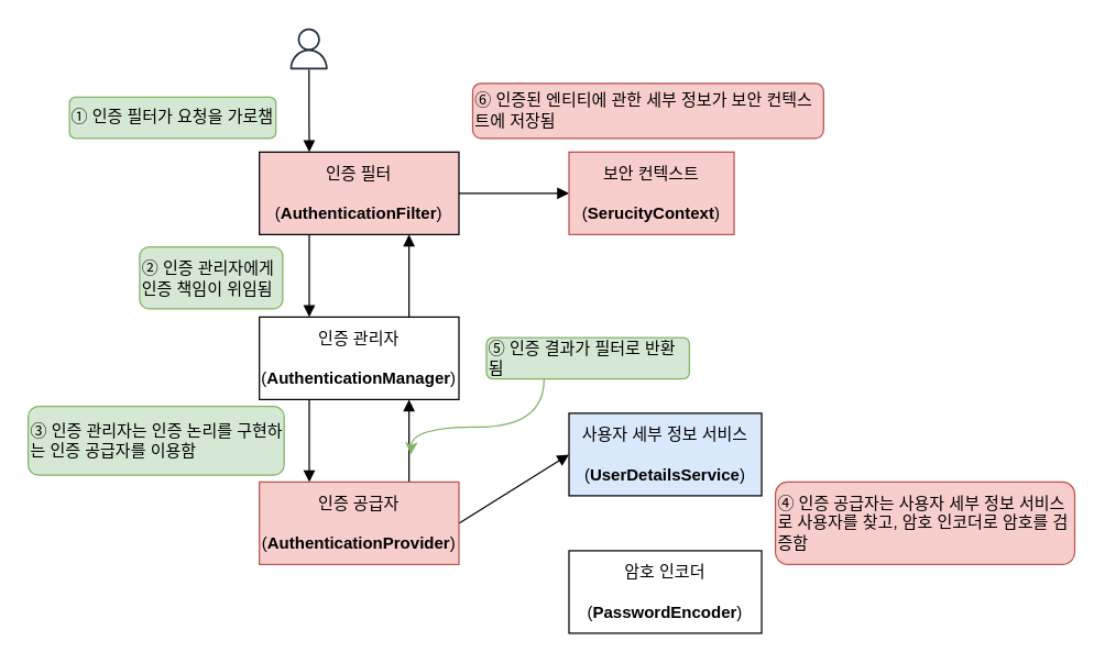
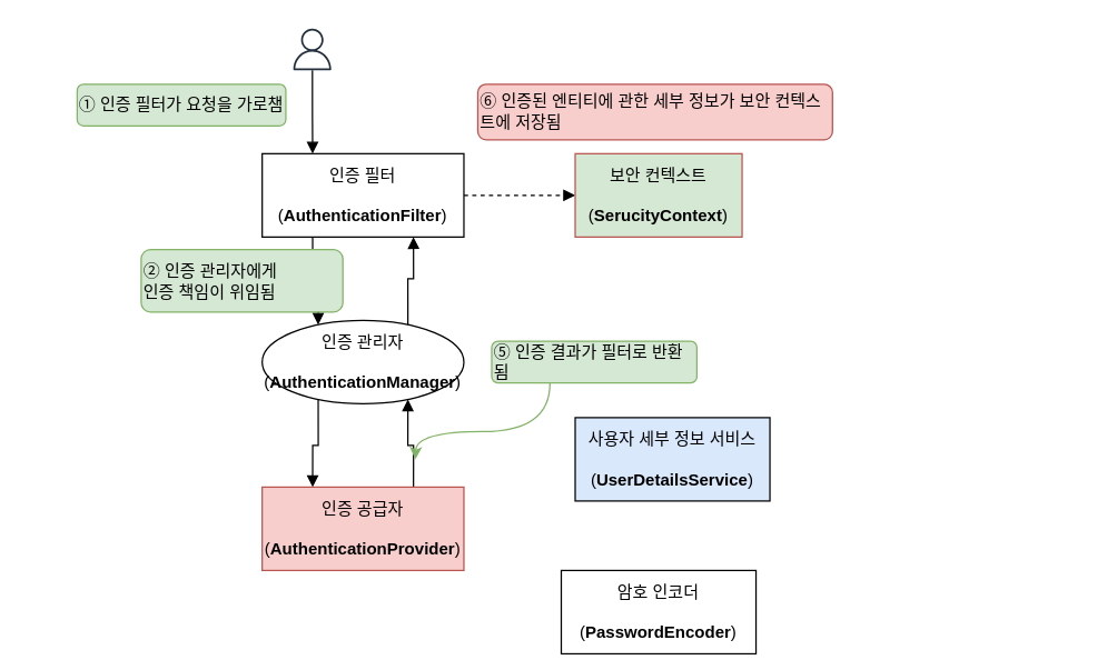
  <mxCell id="0" />
  <mxCell id="1" parent="0" />
  <mxCell id="2" style="edgeStyle=orthogonalEdgeStyle;rounded=0;orthogonalLoop=1;jettySize=auto;html=1;entryX=0.25;entryY=0;entryDx=0;entryDy=0;endArrow=block;endFill=1;" edge="1" parent="1" source="3" target="6"><mxGeometry relative="1" as="geometry" /></mxCell>
  <mxCell id="3" value="" style="sketch=0;outlineConnect=0;fontColor=#232F3E;gradientColor=none;fillColor=#232F3D;strokeColor=none;dashed=0;verticalLabelPosition=bottom;verticalAlign=top;align=center;html=1;fontSize=12;fontStyle=0;aspect=fixed;pointerEvents=1;shape=mxgraph.aws4.user;" vertex="1" parent="1"><mxGeometry x="209" y="20" width="30" height="30" as="geometry" /></mxCell>
  <mxCell id="4" style="edgeStyle=orthogonalEdgeStyle;rounded=0;orthogonalLoop=1;jettySize=auto;html=1;exitX=0.25;exitY=1;exitDx=0;exitDy=0;entryX=0.25;entryY=0;entryDx=0;entryDy=0;endArrow=block;endFill=1;" edge="1" parent="1" source="6" target="9"><mxGeometry relative="1" as="geometry" /></mxCell>
- <mxCell id="5" style="edgeStyle=orthogonalEdgeStyle;rounded=0;orthogonalLoop=1;jettySize=auto;html=1;exitX=1;exitY=0.5;exitDx=0;exitDy=0;entryX=0;entryY=0.5;entryDx=0;entryDy=0;endArrow=block;endFill=1;" edge="1" parent="1" source="6" target="13"><mxGeometry relative="1" as="geometry" /></mxCell>
- <mxCell id="6" value="인증 필터&lt;br&gt;&lt;br&gt;(&lt;b&gt;AuthenticationFilter&lt;/b&gt;)" style="rounded=0;whiteSpace=wrap;html=1;fillColor=#f8cecc;" vertex="1" parent="1"><mxGeometry x="188" y="110" width="145" height="60" as="geometry" /></mxCell>
+ <mxCell id="5" style="edgeStyle=orthogonalEdgeStyle;rounded=0;orthogonalLoop=1;jettySize=auto;html=1;exitX=1;exitY=0.5;exitDx=0;exitDy=0;entryX=0;entryY=0.5;entryDx=0;entryDy=0;endArrow=block;endFill=1;dashed=1;" edge="1" parent="1" source="6" target="13"><mxGeometry relative="1" as="geometry" /></mxCell>
+ <mxCell id="6" value="인증 필터&lt;br&gt;&lt;br&gt;(&lt;b&gt;AuthenticationFilter&lt;/b&gt;)" style="rounded=0;whiteSpace=wrap;html=1;" vertex="1" parent="1"><mxGeometry x="188" y="110" width="145" height="60" as="geometry" /></mxCell>
  <mxCell id="7" style="edgeStyle=orthogonalEdgeStyle;rounded=0;orthogonalLoop=1;jettySize=auto;html=1;exitX=0.25;exitY=1;exitDx=0;exitDy=0;entryX=0.25;entryY=0;entryDx=0;entryDy=0;endArrow=block;endFill=1;" edge="1" parent="1" source="9" target="12"><mxGeometry relative="1" as="geometry" /></mxCell>
  <mxCell id="8" style="edgeStyle=orthogonalEdgeStyle;rounded=0;orthogonalLoop=1;jettySize=auto;html=1;exitX=0.75;exitY=0;exitDx=0;exitDy=0;entryX=0.75;entryY=1;entryDx=0;entryDy=0;endArrow=block;endFill=1;" edge="1" parent="1" source="9" target="6"><mxGeometry relative="1" as="geometry" /></mxCell>
- <mxCell id="9" value="인증 관리자&lt;br&gt;&lt;br&gt;(&lt;b&gt;AuthenticationManager&lt;/b&gt;)" style="rounded=0;whiteSpace=wrap;html=1;" vertex="1" parent="1"><mxGeometry x="188" y="230" width="145" height="60" as="geometry" /></mxCell>
+ <mxCell id="9" value="인증 관리자&lt;br&gt;&lt;br&gt;(&lt;b&gt;AuthenticationManager&lt;/b&gt;)" style="ellipse;whiteSpace=wrap;html=1;" vertex="1" parent="1"><mxGeometry x="188" y="230" width="145" height="60" as="geometry" /></mxCell>
  <mxCell id="10" style="edgeStyle=orthogonalEdgeStyle;rounded=0;orthogonalLoop=1;jettySize=auto;html=1;exitX=0.75;exitY=0;exitDx=0;exitDy=0;entryX=0.75;entryY=1;entryDx=0;entryDy=0;endArrow=block;endFill=1;" edge="1" parent="1" source="12" target="9"><mxGeometry relative="1" as="geometry" /></mxCell>
- <mxCell id="11" style="rounded=0;orthogonalLoop=1;jettySize=auto;html=1;exitX=1;exitY=0.5;exitDx=0;exitDy=0;entryX=0;entryY=0.5;entryDx=0;entryDy=0;endArrow=block;endFill=1;" edge="1" parent="1" source="12" target="14"><mxGeometry relative="1" as="geometry" /></mxCell>
  <mxCell id="12" value="인증 공급자&lt;br&gt;&lt;br&gt;(&lt;b&gt;AuthenticationProvider&lt;/b&gt;)" style="rounded=0;whiteSpace=wrap;html=1;fillColor=#f8cecc;strokeColor=#b85450;" vertex="1" parent="1"><mxGeometry x="188" y="350" width="145" height="60" as="geometry" /></mxCell>
- <mxCell id="13" value="보안 컨텍스트&lt;br&gt;&lt;br&gt;(&lt;b&gt;SerucityContext&lt;/b&gt;)" style="rounded=0;whiteSpace=wrap;html=1;fillColor=#f8cecc;strokeColor=#b85450;" vertex="1" parent="1"><mxGeometry x="413" y="110" width="120" height="60" as="geometry" /></mxCell>
+ <mxCell id="13" value="보안 컨텍스트&lt;br&gt;&lt;br&gt;(&lt;b&gt;SerucityContext&lt;/b&gt;)" style="rounded=0;whiteSpace=wrap;html=1;fillColor=#d5e8d4;strokeColor=#b85450;" vertex="1" parent="1"><mxGeometry x="413" y="110" width="120" height="60" as="geometry" /></mxCell>
  <mxCell id="14" value="사용자 세부 정보 서비스&lt;br&gt;&lt;br&gt;(&lt;b&gt;UserDetailsService&lt;/b&gt;)" style="rounded=0;whiteSpace=wrap;html=1;fillColor=#dae8fc;" vertex="1" parent="1"><mxGeometry x="413" y="300" width="140" height="60" as="geometry" /></mxCell>
- <mxCell id="15" value="암호 인코더&lt;br&gt;&lt;br&gt;(&lt;b&gt;PasswordEncoder&lt;/b&gt;)" style="rounded=0;whiteSpace=wrap;html=1;" vertex="1" parent="1"><mxGeometry x="413" y="400" width="140" height="60" as="geometry" /></mxCell>
- <mxCell id="16" value="① 인증 필터가 요청을 가로챔" style="text;html=1;strokeColor=#82b366;fillColor=#d5e8d4;align=center;verticalAlign=middle;whiteSpace=wrap;rounded=1;glass=0;" vertex="1" parent="1"><mxGeometry x="50" y="70" width="150" height="30" as="geometry" /></mxCell>
- <mxCell id="17" value="② 인증 관리자에게 &lt;br&gt;인증 책임이 위임됨" style="text;html=1;strokeColor=#82b366;fillColor=#d5e8d4;align=left;verticalAlign=middle;whiteSpace=wrap;rounded=1;" vertex="1" parent="1"><mxGeometry x="101" y="179" width="104" height="45" as="geometry" /></mxCell>
- <mxCell id="18" value="③ 인증 관리자는 인증 논리를 구현하는 인증 공급자를 이용함" style="text;html=1;strokeColor=#82b366;fillColor=#d5e8d4;align=left;verticalAlign=middle;whiteSpace=wrap;rounded=1;" vertex="1" parent="1"><mxGeometry x="20" y="295" width="186" height="50" as="geometry" /></mxCell>
- <mxCell id="19" value="④ 인증 공급자는 사용자 세부 정보 서비스로 사용자를 찾고, 암호 인코더로 암호를 검증함" style="text;html=1;strokeColor=#b85450;fillColor=#f8cecc;align=left;verticalAlign=middle;whiteSpace=wrap;rounded=1;" vertex="1" parent="1"><mxGeometry x="563" y="350" width="217.5" height="60" as="geometry" /></mxCell>
+ <mxCell id="15" value="암호 인코더&lt;br&gt;&lt;br&gt;(&lt;b&gt;PasswordEncoder&lt;/b&gt;)" style="rounded=0;whiteSpace=wrap;html=1;" vertex="1" parent="1"><mxGeometry x="403" y="410" width="140" height="60" as="geometry" /></mxCell>
+ <mxCell id="16" value="① 인증 필터가 요청을 가로챔" style="text;html=1;strokeColor=#82b366;fillColor=#d5e8d4;align=center;verticalAlign=middle;whiteSpace=wrap;rounded=1;glass=0;" vertex="1" parent="1"><mxGeometry x="55" y="60" width="150" height="30" as="geometry" /></mxCell>
+ <mxCell id="17" value="② 인증 관리자에게 &lt;br&gt;인증 책임이 위임됨" style="text;html=1;strokeColor=#82b366;fillColor=#d5e8d4;align=left;verticalAlign=middle;whiteSpace=wrap;rounded=1;" vertex="1" parent="1"><mxGeometry x="101" y="179" width="145" height="45" as="geometry" /></mxCell>
  <mxCell id="20" style="edgeStyle=orthogonalEdgeStyle;rounded=0;orthogonalLoop=1;jettySize=auto;html=1;exitX=0.25;exitY=1;exitDx=0;exitDy=0;curved=1;fillColor=#d5e8d4;strokeColor=#82b366;" edge="1" parent="1"><mxGeometry relative="1" as="geometry"><mxPoint x="298" y="330" as="targetPoint" /><mxPoint x="394.875" y="275" as="sourcePoint" /><Array as="points"><mxPoint x="395" y="310" /><mxPoint x="299" y="310" /></Array></mxGeometry></mxCell>
  <mxCell id="21" value="⑤ 인증 결과가 필터로 반환됨" style="text;html=1;strokeColor=#82b366;fillColor=#d5e8d4;align=left;verticalAlign=middle;whiteSpace=wrap;rounded=1;" vertex="1" parent="1"><mxGeometry x="353" y="245" width="147.5" height="30" as="geometry" /></mxCell>
  <mxCell id="22" value="⑥ 인증된 엔티티에 관한 세부 정보가 보안 컨텍스트에 저장됨" style="text;html=1;strokeColor=#b85450;fillColor=#f8cecc;align=left;verticalAlign=middle;whiteSpace=wrap;rounded=1;" vertex="1" parent="1"><mxGeometry x="343" y="60" width="255" height="40" as="geometry" /></mxCell>
